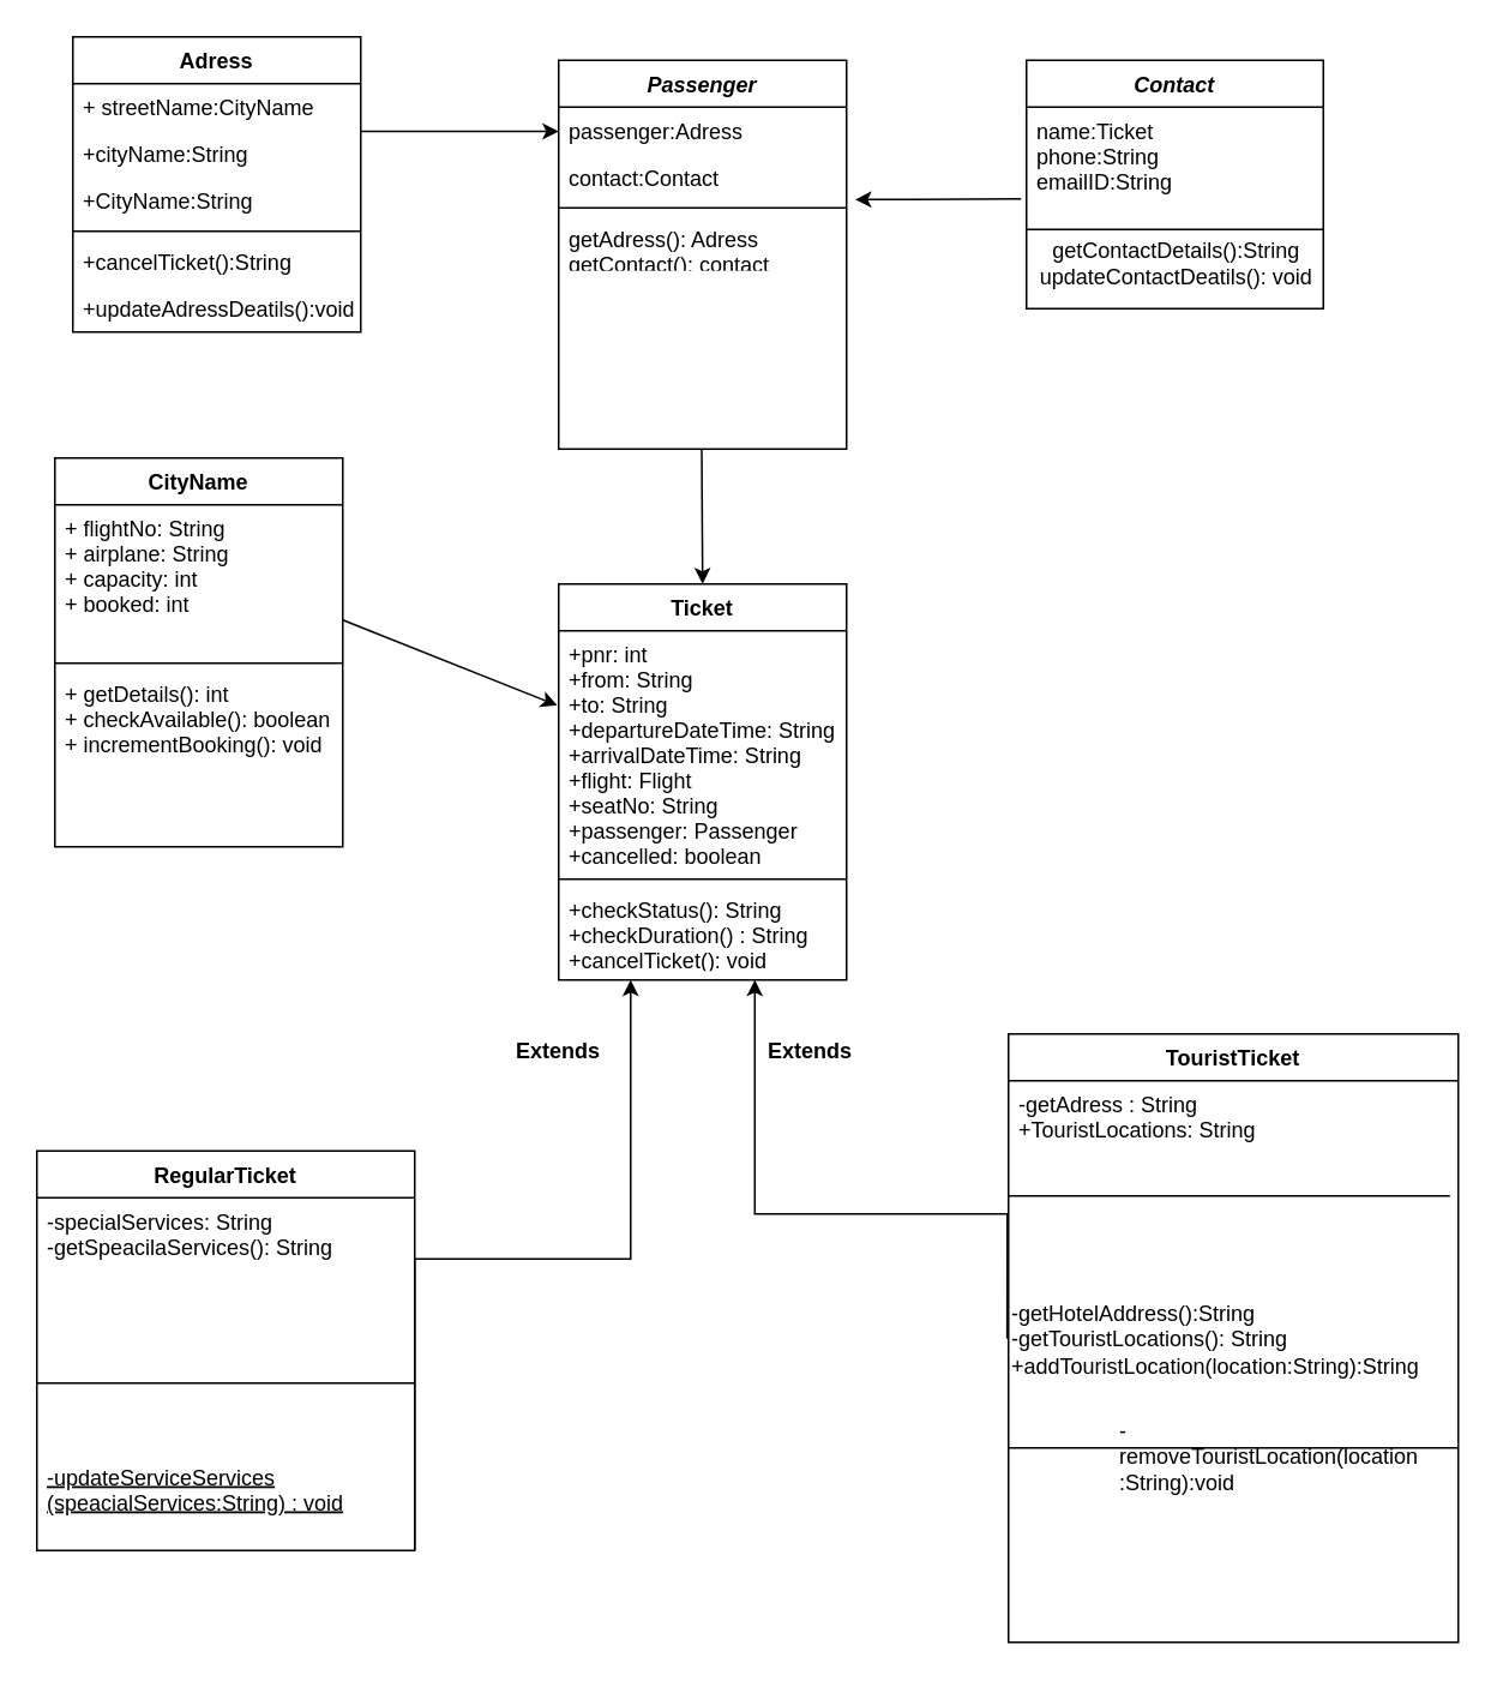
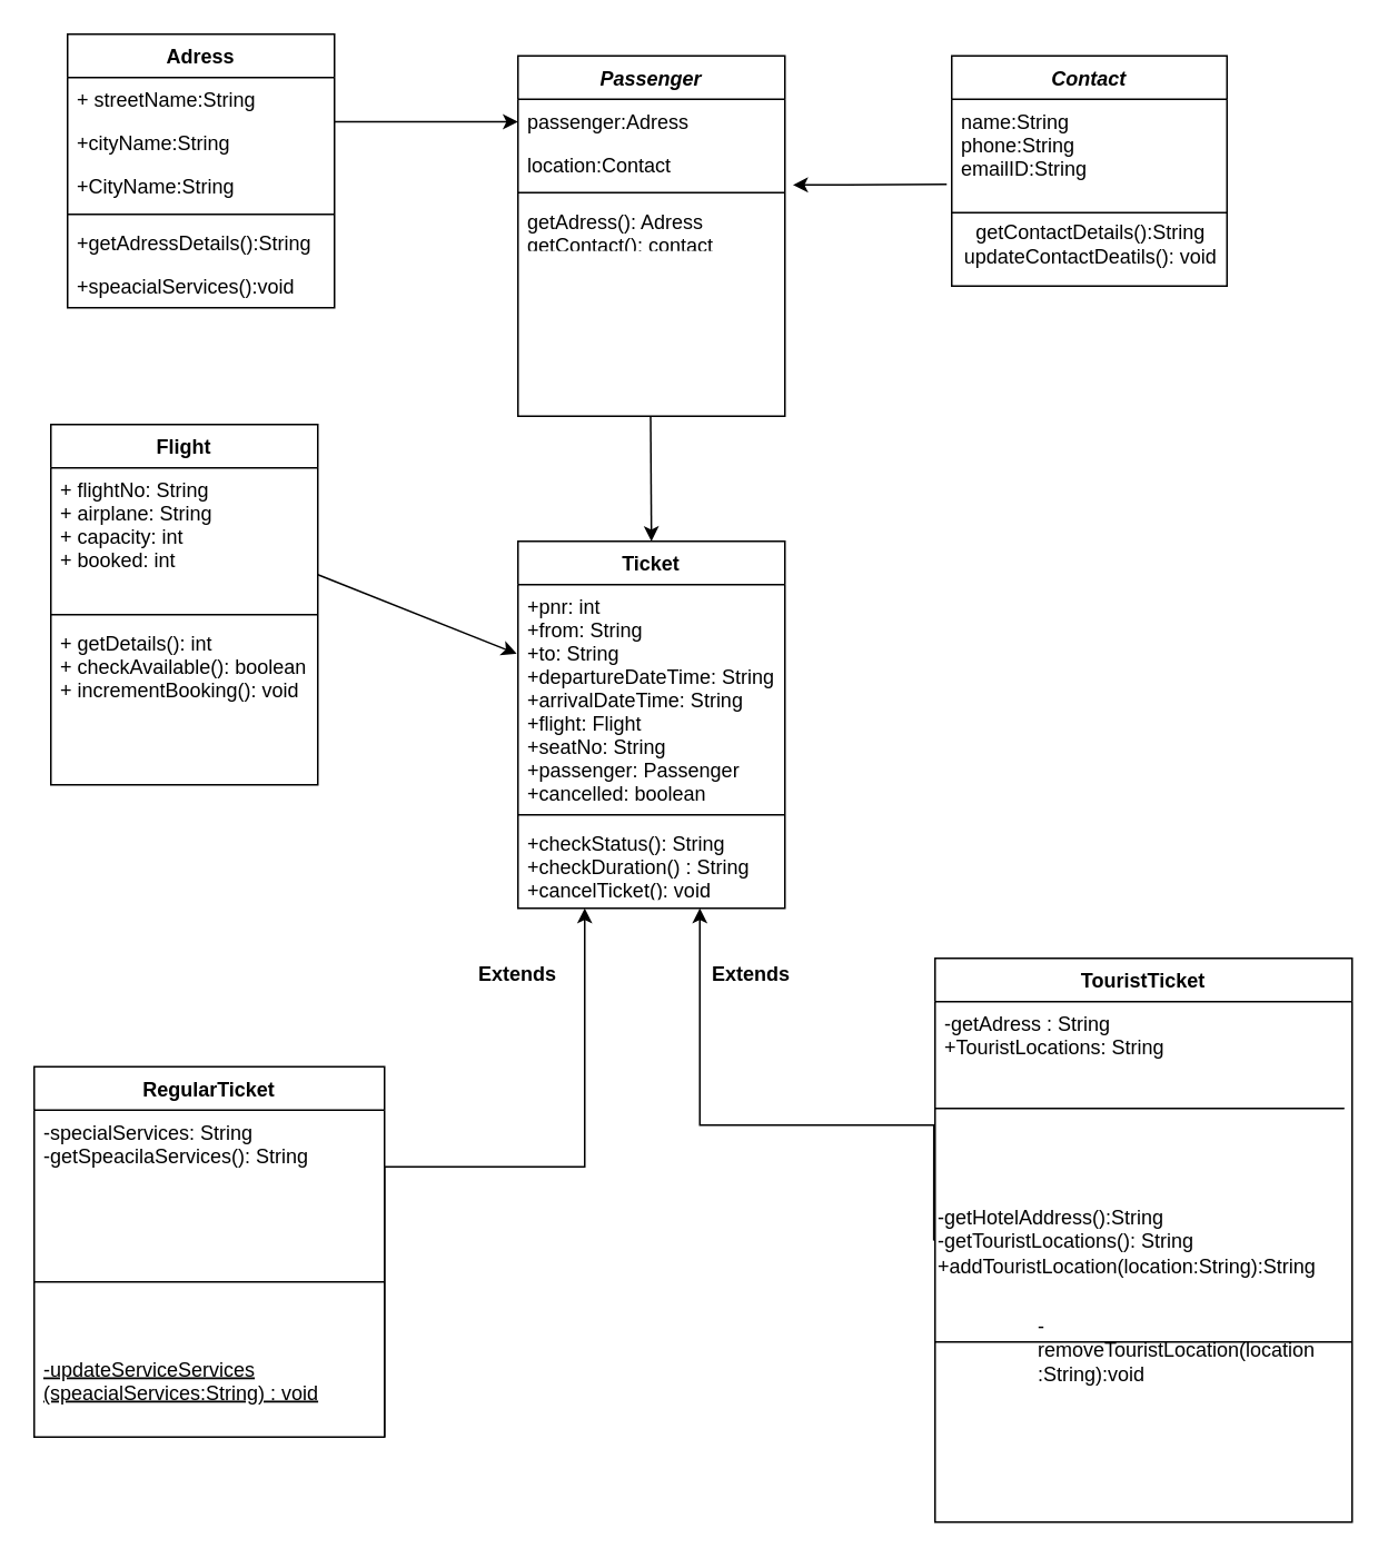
  <mxCell id="0" />
  <mxCell id="1" parent="0" />
  <mxCell id="2" value="Contact" style="swimlane;fontStyle=3;align=center;verticalAlign=top;childLayout=stackLayout;horizontal=1;startSize=26;horizontalStack=0;resizeParent=1;resizeLast=0;collapsible=1;marginBottom=0;rounded=0;shadow=0;strokeWidth=1;" parent="1" vertex="1"><mxGeometry x="570" y="33" width="165" height="138" as="geometry"><mxRectangle x="70" y="80" width="160" height="26" as="alternateBounds" /></mxGeometry></mxCell>
- <mxCell id="3" value="name:Ticket&#10;phone:String&#10;emailID:String" style="text;align=left;verticalAlign=top;spacingLeft=4;spacingRight=4;overflow=hidden;rotatable=0;points=[[0,0.5],[1,0.5]];portConstraint=eastwest;" parent="2" vertex="1"><mxGeometry y="26" width="165" height="64" as="geometry" /></mxCell>
+ <mxCell id="3" value="name:String&#10;phone:String&#10;emailID:String" style="text;align=left;verticalAlign=top;spacingLeft=4;spacingRight=4;overflow=hidden;rotatable=0;points=[[0,0.5],[1,0.5]];portConstraint=eastwest;" parent="2" vertex="1"><mxGeometry y="26" width="165" height="64" as="geometry" /></mxCell>
  <mxCell id="4" value="" style="line;html=1;strokeWidth=1;align=left;verticalAlign=middle;spacingTop=-1;spacingLeft=3;spacingRight=3;rotatable=0;labelPosition=right;points=[];portConstraint=eastwest;" vertex="1" parent="2"><mxGeometry y="90" width="165" height="8" as="geometry" /></mxCell>
  <mxCell id="5" value="getContactDetails():String&lt;br&gt;updateContactDeatils(): void" style="text;html=1;align=center;verticalAlign=middle;resizable=0;points=[];autosize=1;strokeColor=none;fillColor=none;" vertex="1" parent="2"><mxGeometry y="98" width="165" height="30" as="geometry" /></mxCell>
  <mxCell id="6" value="RegularTicket" style="swimlane;fontStyle=1;align=center;verticalAlign=top;childLayout=stackLayout;horizontal=1;startSize=26;horizontalStack=0;resizeParent=1;resizeLast=0;collapsible=1;marginBottom=0;rounded=0;shadow=0;strokeWidth=1;" parent="1" vertex="1"><mxGeometry x="20" y="639" width="210" height="222" as="geometry"><mxRectangle x="130" y="380" width="160" height="26" as="alternateBounds" /></mxGeometry></mxCell>
  <mxCell id="7" value="-specialServices: String&#10;-getSpeacilaServices(): String" style="text;align=left;verticalAlign=top;spacingLeft=4;spacingRight=4;overflow=hidden;rotatable=0;points=[[0,0.5],[1,0.5]];portConstraint=eastwest;" parent="6" vertex="1"><mxGeometry y="26" width="210" height="64" as="geometry" /></mxCell>
  <mxCell id="8" value="" style="line;html=1;strokeWidth=1;align=left;verticalAlign=middle;spacingTop=-1;spacingLeft=3;spacingRight=3;rotatable=0;labelPosition=right;points=[];portConstraint=eastwest;" parent="6" vertex="1"><mxGeometry y="90" width="210" height="78" as="geometry" /></mxCell>
  <mxCell id="9" value="-updateServiceServices&#10;(speacialServices:String) : void&#10;" style="text;align=left;verticalAlign=top;spacingLeft=4;spacingRight=4;overflow=hidden;rotatable=0;points=[[0,0.5],[1,0.5]];portConstraint=eastwest;fontStyle=4" parent="6" vertex="1"><mxGeometry y="168" width="210" height="54" as="geometry" /></mxCell>
  <mxCell id="10" value="TouristTicket" style="swimlane;fontStyle=1;align=center;verticalAlign=top;childLayout=stackLayout;horizontal=1;startSize=26;horizontalStack=0;resizeParent=1;resizeLast=0;collapsible=1;marginBottom=0;rounded=0;shadow=0;strokeWidth=1;" parent="1" vertex="1"><mxGeometry x="560" y="574" width="250" height="338" as="geometry"><mxRectangle x="340" y="380" width="170" height="26" as="alternateBounds" /></mxGeometry></mxCell>
  <mxCell id="11" value="-getAdress : String&#10;+TouristLocations: String" style="text;align=left;verticalAlign=top;spacingLeft=4;spacingRight=4;overflow=hidden;rotatable=0;points=[[0,0.5],[1,0.5]];portConstraint=eastwest;" parent="10" vertex="1"><mxGeometry y="26" width="250" height="134" as="geometry" /></mxCell>
  <mxCell id="12" value="-getHotelAddress():String&lt;br&gt;-getTouristLocations(): String&lt;br&gt;+addTouristLocation(location:String):String" style="text;html=1;strokeColor=none;fillColor=none;align=left;verticalAlign=middle;whiteSpace=wrap;rounded=0;" vertex="1" parent="10"><mxGeometry y="160" width="250" height="20" as="geometry" /></mxCell>
  <mxCell id="13" value="Passenger" style="swimlane;fontStyle=3;align=center;verticalAlign=top;childLayout=stackLayout;horizontal=1;startSize=26;horizontalStack=0;resizeParent=1;resizeLast=0;collapsible=1;marginBottom=0;rounded=0;shadow=0;strokeWidth=1;" parent="1" vertex="1"><mxGeometry x="310" y="33" width="160" height="216" as="geometry"><mxRectangle x="550" y="140" width="160" height="26" as="alternateBounds" /></mxGeometry></mxCell>
  <mxCell id="14" value="passenger:Adress" style="text;align=left;verticalAlign=top;spacingLeft=4;spacingRight=4;overflow=hidden;rotatable=0;points=[[0,0.5],[1,0.5]];portConstraint=eastwest;" parent="13" vertex="1"><mxGeometry y="26" width="160" height="26" as="geometry" /></mxCell>
- <mxCell id="15" value="contact:Contact" style="text;align=left;verticalAlign=top;spacingLeft=4;spacingRight=4;overflow=hidden;rotatable=0;points=[[0,0.5],[1,0.5]];portConstraint=eastwest;rounded=0;shadow=0;html=0;" parent="13" vertex="1"><mxGeometry y="52" width="160" height="26" as="geometry" /></mxCell>
+ <mxCell id="15" value="location:Contact" style="text;align=left;verticalAlign=top;spacingLeft=4;spacingRight=4;overflow=hidden;rotatable=0;points=[[0,0.5],[1,0.5]];portConstraint=eastwest;rounded=0;shadow=0;html=0;" parent="13" vertex="1"><mxGeometry y="52" width="160" height="26" as="geometry" /></mxCell>
  <mxCell id="16" value="" style="line;html=1;strokeWidth=1;align=left;verticalAlign=middle;spacingTop=-1;spacingLeft=3;spacingRight=3;rotatable=0;labelPosition=right;points=[];portConstraint=eastwest;" parent="13" vertex="1"><mxGeometry y="78" width="160" height="8" as="geometry" /></mxCell>
  <mxCell id="17" value="getAdress(): Adress&#10;getContact(): contact" style="text;align=left;verticalAlign=top;spacingLeft=4;spacingRight=4;overflow=hidden;rotatable=0;points=[[0,0.5],[1,0.5]];portConstraint=eastwest;" parent="13" vertex="1"><mxGeometry y="86" width="160" height="26" as="geometry" /></mxCell>
  <mxCell id="18" value="Adress" style="swimlane;fontStyle=1;align=center;verticalAlign=top;childLayout=stackLayout;horizontal=1;startSize=26;horizontalStack=0;resizeParent=1;resizeLast=0;collapsible=1;marginBottom=0;rounded=0;shadow=0;strokeWidth=1;" vertex="1" parent="1"><mxGeometry x="40" y="20" width="160" height="164" as="geometry"><mxRectangle x="550" y="140" width="160" height="26" as="alternateBounds" /></mxGeometry></mxCell>
- <mxCell id="19" value="+ streetName:CityName" style="text;align=left;verticalAlign=top;spacingLeft=4;spacingRight=4;overflow=hidden;rotatable=0;points=[[0,0.5],[1,0.5]];portConstraint=eastwest;" vertex="1" parent="18"><mxGeometry y="26" width="160" height="26" as="geometry" /></mxCell>
+ <mxCell id="19" value="+ streetName:String" style="text;align=left;verticalAlign=top;spacingLeft=4;spacingRight=4;overflow=hidden;rotatable=0;points=[[0,0.5],[1,0.5]];portConstraint=eastwest;" vertex="1" parent="18"><mxGeometry y="26" width="160" height="26" as="geometry" /></mxCell>
  <mxCell id="20" value="+cityName:String" style="text;align=left;verticalAlign=top;spacingLeft=4;spacingRight=4;overflow=hidden;rotatable=0;points=[[0,0.5],[1,0.5]];portConstraint=eastwest;rounded=0;shadow=0;html=0;" vertex="1" parent="18"><mxGeometry y="52" width="160" height="26" as="geometry" /></mxCell>
  <mxCell id="21" value="+CityName:String" style="text;align=left;verticalAlign=top;spacingLeft=4;spacingRight=4;overflow=hidden;rotatable=0;points=[[0,0.5],[1,0.5]];portConstraint=eastwest;rounded=0;shadow=0;html=0;" vertex="1" parent="18"><mxGeometry y="78" width="160" height="26" as="geometry" /></mxCell>
  <mxCell id="22" value="" style="line;html=1;strokeWidth=1;align=left;verticalAlign=middle;spacingTop=-1;spacingLeft=3;spacingRight=3;rotatable=0;labelPosition=right;points=[];portConstraint=eastwest;" vertex="1" parent="18"><mxGeometry y="104" width="160" height="8" as="geometry" /></mxCell>
- <mxCell id="23" value="+cancelTicket():String" style="text;align=left;verticalAlign=top;spacingLeft=4;spacingRight=4;overflow=hidden;rotatable=0;points=[[0,0.5],[1,0.5]];portConstraint=eastwest;" vertex="1" parent="18"><mxGeometry y="112" width="160" height="26" as="geometry" /></mxCell>
- <mxCell id="24" value="+updateAdressDeatils():void" style="text;align=left;verticalAlign=top;spacingLeft=4;spacingRight=4;overflow=hidden;rotatable=0;points=[[0,0.5],[1,0.5]];portConstraint=eastwest;" vertex="1" parent="18"><mxGeometry y="138" width="160" height="26" as="geometry" /></mxCell>
+ <mxCell id="23" value="+getAdressDetails():String" style="text;align=left;verticalAlign=top;spacingLeft=4;spacingRight=4;overflow=hidden;rotatable=0;points=[[0,0.5],[1,0.5]];portConstraint=eastwest;" vertex="1" parent="18"><mxGeometry y="112" width="160" height="26" as="geometry" /></mxCell>
+ <mxCell id="24" value="+speacialServices():void" style="text;align=left;verticalAlign=top;spacingLeft=4;spacingRight=4;overflow=hidden;rotatable=0;points=[[0,0.5],[1,0.5]];portConstraint=eastwest;" vertex="1" parent="18"><mxGeometry y="138" width="160" height="26" as="geometry" /></mxCell>
  <mxCell id="25" value="Ticket" style="swimlane;fontStyle=1;align=center;verticalAlign=top;childLayout=stackLayout;horizontal=1;startSize=26;horizontalStack=0;resizeParent=1;resizeLast=0;collapsible=1;marginBottom=0;rounded=0;shadow=0;strokeWidth=1;" vertex="1" parent="1"><mxGeometry x="310" y="324" width="160" height="220" as="geometry"><mxRectangle x="550" y="140" width="160" height="26" as="alternateBounds" /></mxGeometry></mxCell>
  <mxCell id="26" value="+pnr: int&#10;+from: String&#10;+to: String&#10;+departureDateTime: String&#10;+arrivalDateTime: String&#10;+flight: Flight&#10;+seatNo: String&#10;+passenger: Passenger&#10;+cancelled: boolean" style="text;align=left;verticalAlign=top;spacingLeft=4;spacingRight=4;overflow=hidden;rotatable=0;points=[[0,0.5],[1,0.5]];portConstraint=eastwest;" vertex="1" parent="25"><mxGeometry y="26" width="160" height="134" as="geometry" /></mxCell>
  <mxCell id="27" value="" style="line;html=1;strokeWidth=1;align=left;verticalAlign=middle;spacingTop=-1;spacingLeft=3;spacingRight=3;rotatable=0;labelPosition=right;points=[];portConstraint=eastwest;" vertex="1" parent="25"><mxGeometry y="160" width="160" height="8" as="geometry" /></mxCell>
  <mxCell id="28" value="+checkStatus(): String&#10;+checkDuration() : String&#10;+cancelTicket(): void" style="text;align=left;verticalAlign=top;spacingLeft=4;spacingRight=4;overflow=hidden;rotatable=0;points=[[0,0.5],[1,0.5]];portConstraint=eastwest;" vertex="1" parent="25"><mxGeometry y="168" width="160" height="42" as="geometry" /></mxCell>
- <mxCell id="29" value="CityName" style="swimlane;fontStyle=1;align=center;verticalAlign=top;childLayout=stackLayout;horizontal=1;startSize=26;horizontalStack=0;resizeParent=1;resizeLast=0;collapsible=1;marginBottom=0;rounded=0;shadow=0;strokeWidth=1;" vertex="1" parent="1"><mxGeometry x="30" y="254" width="160" height="216" as="geometry"><mxRectangle x="550" y="140" width="160" height="26" as="alternateBounds" /></mxGeometry></mxCell>
+ <mxCell id="29" value="Flight" style="swimlane;fontStyle=1;align=center;verticalAlign=top;childLayout=stackLayout;horizontal=1;startSize=26;horizontalStack=0;resizeParent=1;resizeLast=0;collapsible=1;marginBottom=0;rounded=0;shadow=0;strokeWidth=1;" vertex="1" parent="1"><mxGeometry x="30" y="254" width="160" height="216" as="geometry"><mxRectangle x="550" y="140" width="160" height="26" as="alternateBounds" /></mxGeometry></mxCell>
  <mxCell id="30" value="+ flightNo: String&#10;+ airplane: String&#10;+ capacity: int &#10;+ booked: int" style="text;align=left;verticalAlign=top;spacingLeft=4;spacingRight=4;overflow=hidden;rotatable=0;points=[[0,0.5],[1,0.5]];portConstraint=eastwest;" vertex="1" parent="29"><mxGeometry y="26" width="160" height="84" as="geometry" /></mxCell>
  <mxCell id="31" value="" style="line;html=1;strokeWidth=1;align=left;verticalAlign=middle;spacingTop=-1;spacingLeft=3;spacingRight=3;rotatable=0;labelPosition=right;points=[];portConstraint=eastwest;" vertex="1" parent="29"><mxGeometry y="110" width="160" height="8" as="geometry" /></mxCell>
  <mxCell id="32" value="+ getDetails(): int&#10;+ checkAvailable(): boolean&#10;+ incrementBooking(): void&#10;" style="text;align=left;verticalAlign=top;spacingLeft=4;spacingRight=4;overflow=hidden;rotatable=0;points=[[0,0.5],[1,0.5]];portConstraint=eastwest;" vertex="1" parent="29"><mxGeometry y="118" width="160" height="62" as="geometry" /></mxCell>
  <mxCell id="33" value="" style="endArrow=classic;html=1;entryX=1.03;entryY=-0.023;entryDx=0;entryDy=0;entryPerimeter=0;" edge="1" parent="1"><mxGeometry width="50" height="50" relative="1" as="geometry"><mxPoint x="567" y="110" as="sourcePoint" /><mxPoint x="474.8" y="110.402" as="targetPoint" /></mxGeometry></mxCell>
  <mxCell id="34" value="" style="endArrow=classic;html=1;" edge="1" parent="1"><mxGeometry width="50" height="50" relative="1" as="geometry"><mxPoint x="200" y="72.5" as="sourcePoint" /><mxPoint x="310" y="72.5" as="targetPoint" /></mxGeometry></mxCell>
  <mxCell id="35" value="" style="endArrow=classic;html=1;" edge="1" parent="1"><mxGeometry width="50" height="50" relative="1" as="geometry"><mxPoint x="389.5" y="249" as="sourcePoint" /><mxPoint x="390" y="324" as="targetPoint" /></mxGeometry></mxCell>
  <mxCell id="36" style="edgeStyle=orthogonalEdgeStyle;rounded=0;orthogonalLoop=1;jettySize=auto;html=1;exitX=1;exitY=0.5;exitDx=0;exitDy=0;" edge="1" parent="1"><mxGeometry relative="1" as="geometry"><mxPoint x="350" y="544" as="targetPoint" /><mxPoint x="230" y="861" as="sourcePoint" /><Array as="points"><mxPoint x="230" y="699" /><mxPoint x="350" y="699" /></Array></mxGeometry></mxCell>
  <mxCell id="37" style="edgeStyle=orthogonalEdgeStyle;rounded=0;orthogonalLoop=1;jettySize=auto;html=1;exitX=-0.003;exitY=1.069;exitDx=0;exitDy=0;exitPerimeter=0;" edge="1" parent="1" source="11"><mxGeometry relative="1" as="geometry"><mxPoint x="419" y="544" as="targetPoint" /><mxPoint x="220" y="555.01" as="sourcePoint" /><Array as="points"><mxPoint x="560" y="674" /><mxPoint x="419" y="674" /></Array></mxGeometry></mxCell>
  <mxCell id="38" value="&lt;b&gt;Extends&lt;/b&gt;" style="text;html=1;strokeColor=none;fillColor=none;align=center;verticalAlign=middle;whiteSpace=wrap;rounded=0;" vertex="1" parent="1"><mxGeometry x="290" y="574" width="40" height="20" as="geometry" /></mxCell>
  <mxCell id="39" value="&lt;b&gt;Extends&lt;/b&gt;" style="text;html=1;strokeColor=none;fillColor=none;align=center;verticalAlign=middle;whiteSpace=wrap;rounded=0;" vertex="1" parent="1"><mxGeometry x="430" y="574" width="40" height="20" as="geometry" /></mxCell>
  <mxCell id="40" value="" style="endArrow=classic;html=1;entryX=-0.005;entryY=0.309;entryDx=0;entryDy=0;entryPerimeter=0;" edge="1" parent="1" target="26"><mxGeometry width="50" height="50" relative="1" as="geometry"><mxPoint x="190" y="344" as="sourcePoint" /><mxPoint x="300" y="344" as="targetPoint" /></mxGeometry></mxCell>
  <mxCell id="41" value="" style="endArrow=none;html=1;" edge="1" parent="1"><mxGeometry width="50" height="50" relative="1" as="geometry"><mxPoint x="560" y="664" as="sourcePoint" /><mxPoint x="630" y="664" as="targetPoint" /><Array as="points"><mxPoint x="810" y="664" /></Array></mxGeometry></mxCell>
  <mxCell id="42" value="" style="endArrow=none;html=1;" edge="1" parent="1"><mxGeometry width="50" height="50" relative="1" as="geometry"><mxPoint x="810" y="804" as="sourcePoint" /><mxPoint x="560" y="804" as="targetPoint" /><Array as="points"><mxPoint x="610" y="804" /></Array></mxGeometry></mxCell>
  <mxCell id="43" value="-removeTouristLocation(location :String):void" style="text;html=1;strokeColor=none;fillColor=none;align=left;verticalAlign=middle;whiteSpace=wrap;rounded=0;" vertex="1" parent="1"><mxGeometry x="620" y="784" width="170" height="50" as="geometry" /></mxCell>
